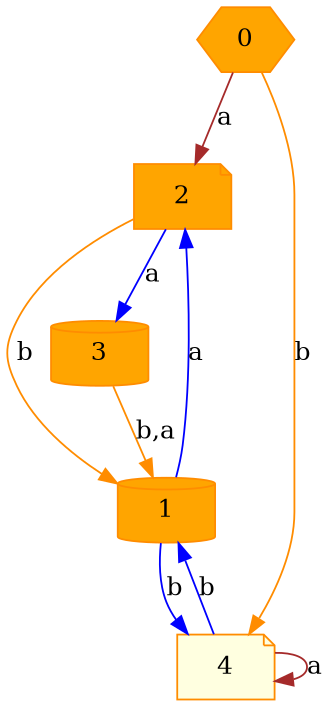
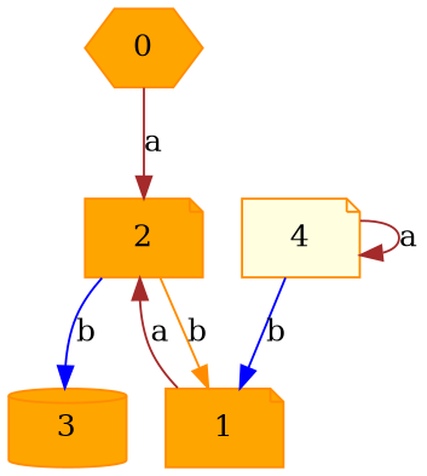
  digraph {
    d2tdocpreamble="\usetikzlibrary{automata}"
    d2tfigpreamble="\tikzstyle{every state}= [ draw=blue!50,very thick,fill=blue!20]  \tikzstyle{auto}= [fill=white]"
    ranksep=0.5
    node [color=darkorange fillcolor=orange shape=note style="state,filled"]
    edge [color=brown lblstyle=auto topath="bend right"]
    n1 [label=0 shape=hexagon]
    n2 [label=2]
    n3 [fillcolor=lightyellow label=4 style="state, initial,filled"]
-   n4 [label=1 shape=cylinder style="state, accepting,filled"]
+   n4 [label=1 style="state, accepting,filled"]
    n5 [label=3 shape=cylinder]
    n1 -> n2 [label=a]
-   n1 -> n3 [color=darkorange label=b]
    n2 -> n4 [color=darkorange label=b]
-   n2 -> n5 [color=blue label=a]
+   n2 -> n5 [color=blue label=b]
    n3 -> n3 [label=a topath="loop above"]
    n3 -> n4 [color=blue label=b]
-   n4 -> n2 [color=blue label=a]
-   n4 -> n3 [color=blue label=b]
-   n5 -> n4 [color=darkorange label="b,a"]
+   n4 -> n2 [label=a]
  }
